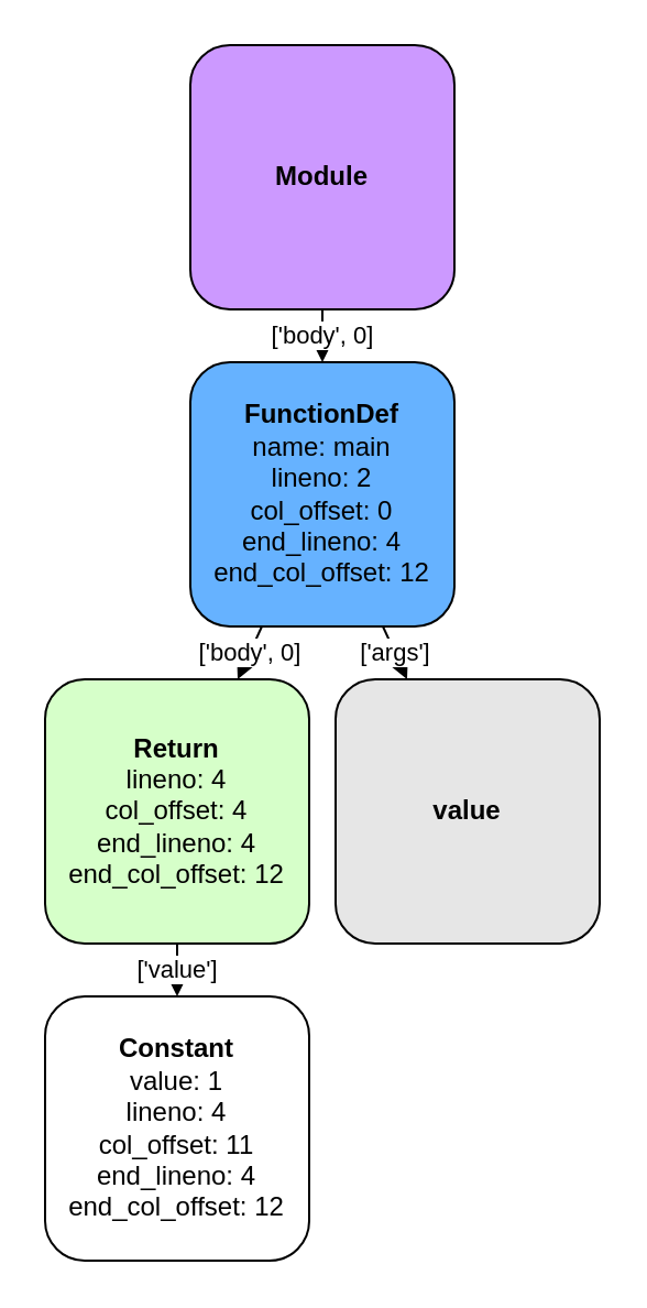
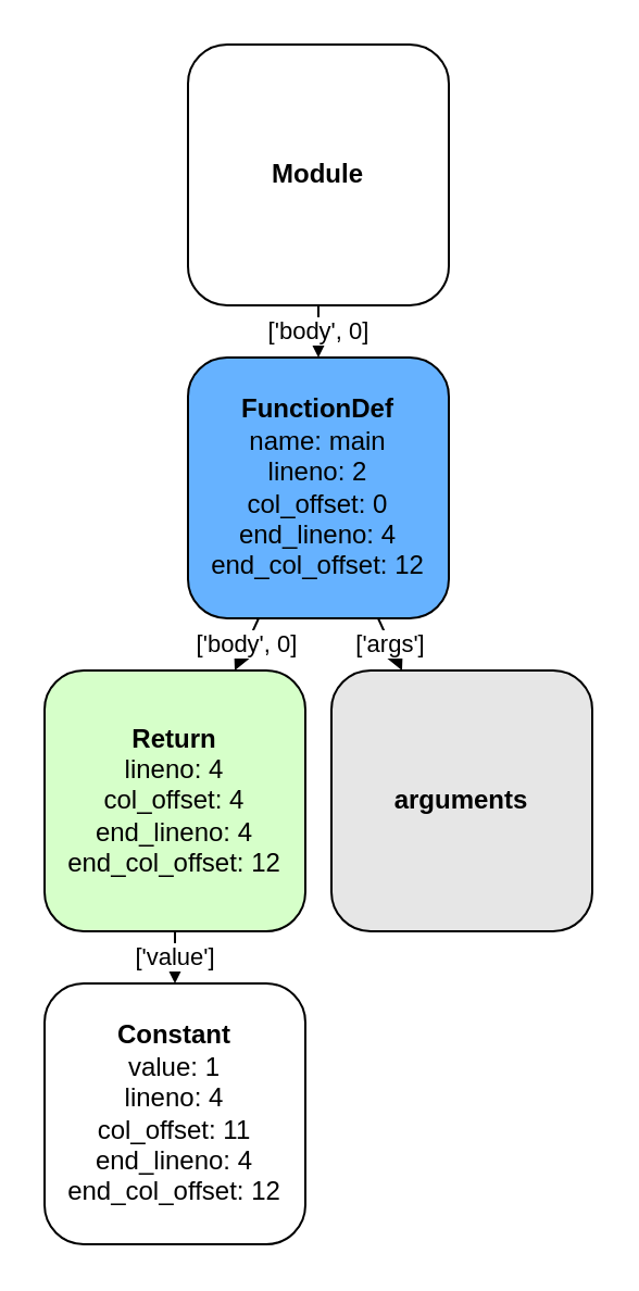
  <mxCell id="0" />
  <mxCell id="1" parent="0" />
- <mxCell id="2" value="&lt;b&gt;Module&lt;/b&gt;" style="rounded=1;whiteSpace=wrap;html=1;fillColor=#CC99FF;strokeColor=#000000;" parent="1" vertex="1"><mxGeometry x="86" y="20" width="120" height="120" as="geometry" /></mxCell>
+ <mxCell id="2" value="&lt;b&gt;Module&lt;/b&gt;" style="rounded=1;whiteSpace=wrap;html=1;fillColor=#ffffff;strokeColor=#000000;" parent="1" vertex="1"><mxGeometry x="86" y="20" width="120" height="120" as="geometry" /></mxCell>
  <mxCell id="3" value="&lt;b&gt;FunctionDef&lt;/b&gt;&lt;br&gt;name: main&lt;br&gt;lineno: 2&lt;br&gt;col_offset: 0&lt;br&gt;end_lineno: 4&lt;br&gt;end_col_offset: 12" style="rounded=1;whiteSpace=wrap;html=1;fillColor=#66B2FF;strokeColor=#000000;" parent="1" vertex="1"><mxGeometry x="86" y="164" width="120" height="120" as="geometry" /></mxCell>
- <mxCell id="4" value="&lt;b&gt;value&lt;/b&gt;" style="rounded=1;whiteSpace=wrap;html=1;fillColor=#E6E6E6;strokeColor=#000000;" parent="1" vertex="1"><mxGeometry x="151.999" y="308" width="120" height="120" as="geometry" /></mxCell>
+ <mxCell id="4" value="&lt;b&gt;arguments&lt;/b&gt;" style="rounded=1;whiteSpace=wrap;html=1;fillColor=#E6E6E6;strokeColor=#000000;" parent="1" vertex="1"><mxGeometry x="151.999" y="308" width="120" height="120" as="geometry" /></mxCell>
  <mxCell id="5" value="&lt;b&gt;Return&lt;/b&gt;&lt;br&gt;lineno: 4&lt;br&gt;col_offset: 4&lt;br&gt;end_lineno: 4&lt;br&gt;end_col_offset: 12" style="rounded=1;whiteSpace=wrap;html=1;fillColor=#D6FFC9;strokeColor=#000000;" parent="1" vertex="1"><mxGeometry x="20" y="308" width="120" height="120" as="geometry" /></mxCell>
  <mxCell id="6" value="&lt;b&gt;Constant&lt;/b&gt;&lt;br&gt;value: 1&lt;br&gt;lineno: 4&lt;br&gt;col_offset: 11&lt;br&gt;end_lineno: 4&lt;br&gt;end_col_offset: 12" style="rounded=1;whiteSpace=wrap;html=1;fillColor=#FFFFFF;strokeColor=#000000;" parent="1" vertex="1"><mxGeometry x="20" y="452" width="120" height="120" as="geometry" /></mxCell>
  <mxCell id="7" value="['body', 0]" style="endArrow=classic;html=1;" parent="1" source="2" target="3" edge="1"><mxGeometry width="50" height="50" relative="1" as="geometry"><mxPoint x="420" y="460" as="sourcePoint" /><mxPoint x="470" y="410" as="targetPoint" /></mxGeometry></mxCell>
  <mxCell id="8" value="['args']" style="endArrow=classic;html=1;" parent="1" source="3" target="4" edge="1"><mxGeometry width="50" height="50" relative="1" as="geometry"><mxPoint x="420" y="460" as="sourcePoint" /><mxPoint x="470" y="410" as="targetPoint" /></mxGeometry></mxCell>
  <mxCell id="9" value="['body', 0]" style="endArrow=classic;html=1;" parent="1" source="3" target="5" edge="1"><mxGeometry width="50" height="50" relative="1" as="geometry"><mxPoint x="420" y="460" as="sourcePoint" /><mxPoint x="470" y="410" as="targetPoint" /></mxGeometry></mxCell>
  <mxCell id="10" value="['value']" style="endArrow=classic;html=1;" parent="1" source="5" target="6" edge="1"><mxGeometry width="50" height="50" relative="1" as="geometry"><mxPoint x="420" y="460" as="sourcePoint" /><mxPoint x="470" y="410" as="targetPoint" /></mxGeometry></mxCell>
